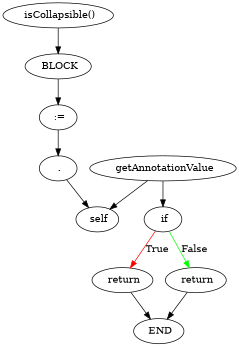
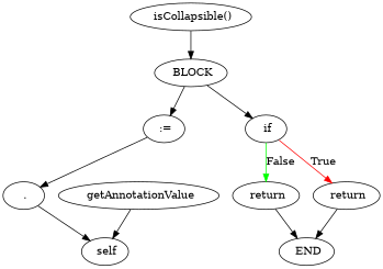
  digraph {
    edge [color=black]
    n1 [label=" isCollapsible()"]
    n2 [label=" BLOCK"]
    n3 [label=" :="]
    n4 [label=" ."]
    n5 [label=" self"]
    n6 [label=" getAnnotationValue"]
    n7 [label=" if"]
    n8 [label=" return"]
    n9 [label=" return"]
    n10 [label=" END"]
    n1 -> n2
    n2 -> n3
    n3 -> n4
    n4 -> n5
    n6 -> n5
-   n6 -> n7
+   n2 -> n7
    n7 -> n8 [color=red label=True]
    n7 -> n9 [color=green label=False]
    n8 -> n10
    n9 -> n10
  }
